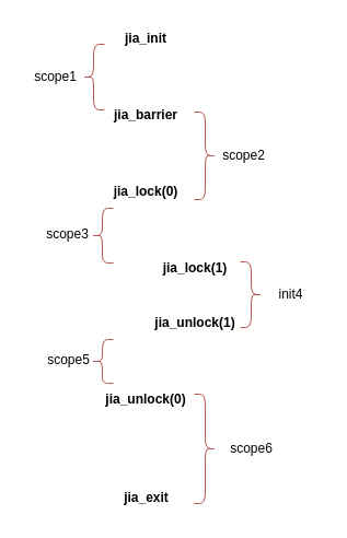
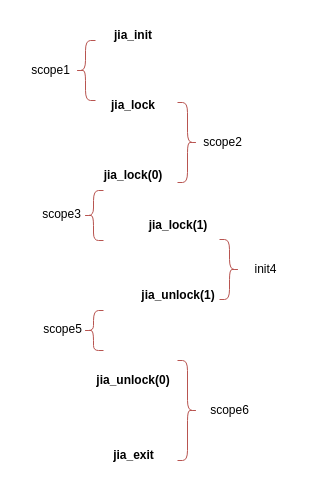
  <mxCell id="0" />
  <mxCell id="1" parent="0" />
  <mxCell id="2" value="&lt;b&gt;jia_init&lt;/b&gt;" style="text;html=1;align=center;verticalAlign=middle;whiteSpace=wrap;rounded=0;" parent="1" vertex="1"><mxGeometry x="103" y="20" width="60" height="30" as="geometry" /></mxCell>
- <mxCell id="3" value="&lt;b&gt;jia_barrier&lt;/b&gt;" style="text;html=1;align=center;verticalAlign=middle;whiteSpace=wrap;rounded=0;" parent="1" vertex="1"><mxGeometry x="103" y="90" width="60" height="30" as="geometry" /></mxCell>
+ <mxCell id="3" value="&lt;b&gt;jia_lock&lt;/b&gt;" style="text;html=1;align=center;verticalAlign=middle;whiteSpace=wrap;rounded=0;" parent="1" vertex="1"><mxGeometry x="103" y="90" width="60" height="30" as="geometry" /></mxCell>
  <mxCell id="4" value="&lt;b&gt;jia_lock(0)&lt;/b&gt;" style="text;html=1;align=center;verticalAlign=middle;whiteSpace=wrap;rounded=0;" parent="1" vertex="1"><mxGeometry x="103" y="160" width="60" height="30" as="geometry" /></mxCell>
- <mxCell id="5" value="&lt;b&gt;jia_unlock(0)&lt;/b&gt;" style="text;html=1;align=center;verticalAlign=middle;whiteSpace=wrap;rounded=0;" parent="1" vertex="1"><mxGeometry x="103" y="350" width="60" height="30" as="geometry" /></mxCell>
- <mxCell id="6" value="&lt;b&gt;jia_lock(1)&lt;/b&gt;" style="text;html=1;align=center;verticalAlign=middle;whiteSpace=wrap;rounded=0;" parent="1" vertex="1"><mxGeometry x="148" y="230" width="60" height="30" as="geometry" /></mxCell>
+ <mxCell id="5" value="&lt;b&gt;jia_unlock(0)&lt;/b&gt;" style="text;html=1;align=center;verticalAlign=middle;whiteSpace=wrap;rounded=0;" parent="1" vertex="1"><mxGeometry x="103" y="365" width="60" height="30" as="geometry" /></mxCell>
+ <mxCell id="6" value="&lt;b&gt;jia_lock(1)&lt;/b&gt;" style="text;html=1;align=center;verticalAlign=middle;whiteSpace=wrap;rounded=0;" parent="1" vertex="1"><mxGeometry x="148" y="210" width="60" height="30" as="geometry" /></mxCell>
  <mxCell id="7" value="&lt;b&gt;jia_unlock(1)&lt;/b&gt;" style="text;html=1;align=center;verticalAlign=middle;whiteSpace=wrap;rounded=0;" parent="1" vertex="1"><mxGeometry x="148" y="280" width="60" height="30" as="geometry" /></mxCell>
  <mxCell id="8" value="" style="shape=curlyBracket;whiteSpace=wrap;html=1;rounded=1;labelPosition=left;verticalLabelPosition=middle;align=right;verticalAlign=middle;fillColor=#f8cecc;strokeColor=#b85450;" parent="1" vertex="1"><mxGeometry x="75" y="40" width="20" height="60" as="geometry" /></mxCell>
  <mxCell id="9" value="scope1" style="text;html=1;align=center;verticalAlign=middle;resizable=0;points=[];autosize=1;strokeColor=none;fillColor=none;" parent="1" vertex="1"><mxGeometry x="20" y="55" width="60" height="30" as="geometry" /></mxCell>
  <mxCell id="10" value="" style="shape=curlyBracket;whiteSpace=wrap;html=1;rounded=1;flipH=1;labelPosition=right;verticalLabelPosition=middle;align=left;verticalAlign=middle;fillColor=#f8cecc;strokeColor=#b85450;" parent="1" vertex="1"><mxGeometry x="177" y="102" width="20" height="80" as="geometry" /></mxCell>
  <mxCell id="11" value="scope2" style="text;html=1;align=center;verticalAlign=middle;resizable=0;points=[];autosize=1;strokeColor=none;fillColor=none;" parent="1" vertex="1"><mxGeometry x="192" y="127" width="60" height="30" as="geometry" /></mxCell>
  <mxCell id="12" value="" style="shape=curlyBracket;whiteSpace=wrap;html=1;rounded=1;labelPosition=left;verticalLabelPosition=middle;align=right;verticalAlign=middle;fillColor=#f8cecc;strokeColor=#b85450;" parent="1" vertex="1"><mxGeometry x="83" y="190" width="20" height="50" as="geometry" /></mxCell>
  <mxCell id="13" value="scope3" style="text;html=1;align=center;verticalAlign=middle;resizable=0;points=[];autosize=1;strokeColor=none;fillColor=none;" parent="1" vertex="1"><mxGeometry x="31" y="199" width="60" height="30" as="geometry" /></mxCell>
  <mxCell id="14" value="" style="shape=curlyBracket;whiteSpace=wrap;html=1;rounded=1;flipH=1;labelPosition=right;verticalLabelPosition=middle;align=left;verticalAlign=middle;fillColor=#f8cecc;strokeColor=#b85450;" parent="1" vertex="1"><mxGeometry x="219" y="239" width="20" height="60" as="geometry" /></mxCell>
  <mxCell id="15" value="init4" style="text;html=1;align=center;verticalAlign=middle;resizable=0;points=[];autosize=1;strokeColor=none;fillColor=none;" parent="1" vertex="1"><mxGeometry x="235" y="254" width="60" height="30" as="geometry" /></mxCell>
  <mxCell id="16" value="" style="shape=curlyBracket;whiteSpace=wrap;html=1;rounded=1;labelPosition=left;verticalLabelPosition=middle;align=right;verticalAlign=middle;fillColor=#f8cecc;strokeColor=#b85450;" parent="1" vertex="1"><mxGeometry x="83" y="310" width="20" height="40" as="geometry" /></mxCell>
  <mxCell id="17" value="scope5" style="text;html=1;align=center;verticalAlign=middle;resizable=0;points=[];autosize=1;strokeColor=none;fillColor=none;" parent="1" vertex="1"><mxGeometry x="32" y="314" width="60" height="30" as="geometry" /></mxCell>
  <mxCell id="18" value="&lt;b&gt;jia_exit&lt;/b&gt;" style="text;html=1;align=center;verticalAlign=middle;resizable=0;points=[];autosize=1;strokeColor=none;fillColor=none;" parent="1" vertex="1"><mxGeometry x="103" y="440" width="60" height="30" as="geometry" /></mxCell>
  <mxCell id="19" value="" style="shape=curlyBracket;whiteSpace=wrap;html=1;rounded=1;flipH=1;labelPosition=right;verticalLabelPosition=middle;align=left;verticalAlign=middle;fillColor=#f8cecc;strokeColor=#b85450;" parent="1" vertex="1"><mxGeometry x="177" y="360" width="20" height="100" as="geometry" /></mxCell>
  <mxCell id="20" value="scope6" style="text;html=1;align=center;verticalAlign=middle;resizable=0;points=[];autosize=1;strokeColor=none;fillColor=none;" parent="1" vertex="1"><mxGeometry x="199" y="395" width="60" height="30" as="geometry" /></mxCell>
